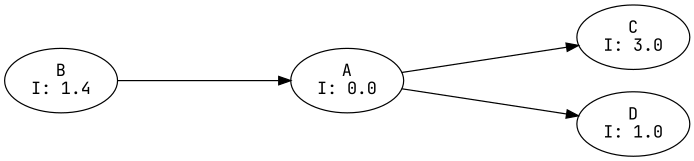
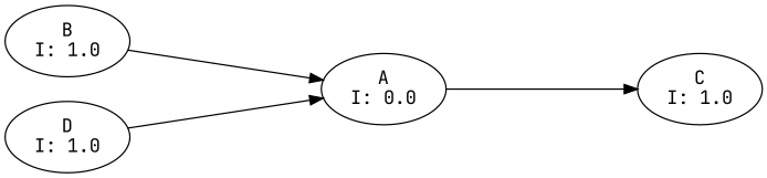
  digraph {
    bgcolor=white
    fontname="JetBrains Mono"
    rankdir=LR
    ranksep=2
    node [fontname="JetBrains Mono"]
    edge [fontname="JetBrains Mono"]
    n1 [label="A\nI: 0.0"]
-   n2 [label="C\nI: 3.0"]
-   n3 [label="B\nI: 1.4"]
+   n2 [label="C\nI: 1.0"]
+   n3 [label="B\nI: 1.0"]
    n4 [label="D\nI: 1.0"]
    n1 -> n2
    n3 -> n1
-   n1 -> n4
+   n4 -> n1
  }
